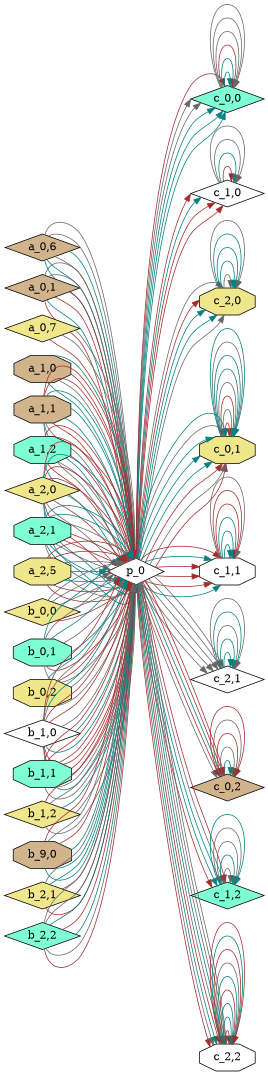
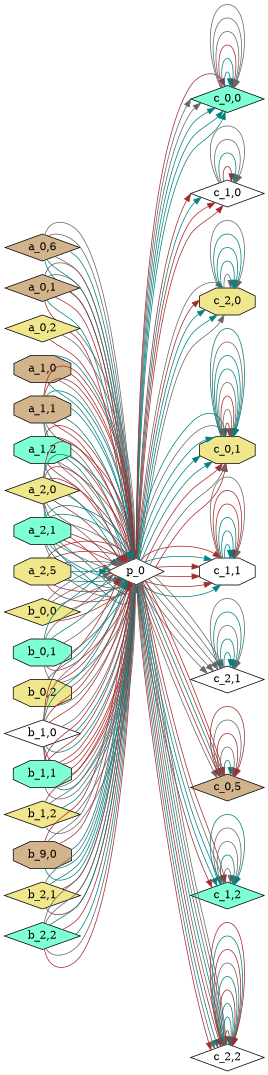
  digraph {
    rankdir=LR
    node [fillcolor=khaki shape=diamond style=filled]
    edge [color=gray40]
    n1 [fillcolor=tan label="a_0,6"]
    p_0 [fillcolor=white]
    "c_0,0" [fillcolor=aquamarine]
    "c_1,0" [fillcolor=white]
    "c_2,0" [shape=octagon]
    "c_0,1" [shape=octagon]
    "c_1,1" [fillcolor=white shape=octagon]
    "c_2,1" [fillcolor=white]
-   "c_0,2" [fillcolor=tan]
+   "c_0,2" [fillcolor=tan label="c_0,5"]
    "c_1,2" [fillcolor=aquamarine]
-   "c_2,2" [fillcolor=white shape=octagon]
+   "c_2,2" [fillcolor=white]
    "a_0,1" [fillcolor=tan]
-   "a_0,2" [label="a_0,7"]
+   "a_0,2"
    "a_1,0" [fillcolor=tan shape=octagon]
    "a_1,1" [fillcolor=tan shape=octagon]
    "a_1,2" [fillcolor=aquamarine shape=octagon]
    "a_2,0"
    "a_2,1" [fillcolor=aquamarine shape=octagon]
    n19 [label="a_2,5" shape=octagon]
    "b_0,0"
    "b_0,1" [fillcolor=aquamarine shape=octagon]
    "b_0,2" [shape=octagon]
    "b_1,0" [fillcolor=white]
    "b_1,1" [fillcolor=aquamarine shape=octagon]
    "b_1,2"
    n26 [fillcolor=tan label="b_9,0" shape=octagon]
    "b_2,1"
    "b_2,2" [fillcolor=aquamarine]
    n1 -> p_0 [color=teal]
    n1 -> p_0 [color=teal]
    n1 -> p_0
    n1 -> p_0 [color=teal]
    n1 -> p_0
    n1 -> p_0
    p_0 -> "c_0,0" [color=teal]
    p_0 -> "c_0,0" [color=teal]
    p_0 -> "c_0,0" [color=teal]
    p_0 -> "c_0,0"
    p_0 -> "c_0,0"
    p_0 -> "c_0,0" [color=brown]
    p_0 -> "c_1,0" [color=brown]
    p_0 -> "c_1,0" [color=brown]
    p_0 -> "c_1,0" [color=teal]
    p_0 -> "c_1,0" [color=brown]
    p_0 -> "c_2,0"
    p_0 -> "c_2,0" [color=teal]
    p_0 -> "c_2,0" [color=teal]
    p_0 -> "c_2,0" [color=brown]
    p_0 -> "c_2,0"
    p_0 -> "c_0,1" [color=brown]
    p_0 -> "c_0,1"
    p_0 -> "c_0,1" [color=brown]
    p_0 -> "c_0,1" [color=teal]
    p_0 -> "c_0,1" [color=teal]
    p_0 -> "c_0,1" [color=teal]
    p_0 -> "c_0,1"
    p_0 -> "c_0,1" [color=teal]
    p_0 -> "c_1,1" [color=teal]
    p_0 -> "c_1,1" [color=brown]
    p_0 -> "c_1,1" [color=brown]
    p_0 -> "c_1,1" [color=brown]
    p_0 -> "c_1,1" [color=teal]
    p_0 -> "c_1,1" [color=brown]
    p_0 -> "c_2,1"
    p_0 -> "c_2,1"
    p_0 -> "c_2,1"
    p_0 -> "c_2,1"
    p_0 -> "c_2,1"
    p_0 -> "c_0,2"
    p_0 -> "c_0,2" [color=brown]
    p_0 -> "c_0,2" [color=teal]
    p_0 -> "c_0,2" [color=brown]
    p_0 -> "c_0,2" [color=brown]
    p_0 -> "c_1,2" [color=brown]
    p_0 -> "c_1,2" [color=teal]
    p_0 -> "c_1,2" [color=teal]
    p_0 -> "c_1,2"
    p_0 -> "c_1,2" [color=brown]
    p_0 -> "c_2,2" [color=brown]
    p_0 -> "c_2,2"
    p_0 -> "c_2,2" [color=teal]
    p_0 -> "c_2,2" [color=brown]
    p_0 -> "c_2,2"
    p_0 -> "c_2,2" [color=teal]
    p_0 -> "c_2,2"
    p_0 -> "c_2,2"
    p_0 -> "c_2,2"
    "c_0,0" -> "c_0,0" [color=teal]
    "c_0,0" -> "c_0,0" [color=teal]
    "c_0,0" -> "c_0,0" [color=brown]
    "c_0,0" -> "c_0,0"
    "c_0,0" -> "c_0,0"
    "c_0,0" -> "c_0,0"
    "c_1,0" -> "c_1,0" [color=brown]
    "c_1,0" -> "c_1,0" [color=teal]
    "c_1,0" -> "c_1,0"
    "c_1,0" -> "c_1,0"
    "c_2,0" -> "c_2,0"
    "c_2,0" -> "c_2,0" [color=teal]
    "c_2,0" -> "c_2,0" [color=teal]
    "c_2,0" -> "c_2,0" [color=teal]
    "c_2,0" -> "c_2,0"
    "c_0,1" -> "c_0,1" [color=brown]
    "c_0,1" -> "c_0,1"
    "c_0,1" -> "c_0,1" [color=brown]
    "c_0,1" -> "c_0,1"
    "c_0,1" -> "c_0,1" [color=teal]
    "c_0,1" -> "c_0,1" [color=teal]
    "c_0,1" -> "c_0,1"
    "c_0,1" -> "c_0,1" [color=teal]
    "c_1,1" -> "c_1,1" [color=teal]
    "c_1,1" -> "c_1,1" [color=teal]
    "c_1,1" -> "c_1,1" [color=teal]
    "c_1,1" -> "c_1,1" [color=brown]
    "c_1,1" -> "c_1,1" [color=brown]
    "c_1,1" -> "c_1,1"
    "c_2,1" -> "c_2,1" [color=teal]
    "c_2,1" -> "c_2,1" [color=teal]
    "c_2,1" -> "c_2,1"
    "c_2,1" -> "c_2,1" [color=teal]
    "c_2,1" -> "c_2,1"
    "c_0,2" -> "c_0,2" [color=teal]
    "c_0,2" -> "c_0,2"
    "c_0,2" -> "c_0,2" [color=brown]
    "c_0,2" -> "c_0,2"
    "c_0,2" -> "c_0,2" [color=brown]
    "c_1,2" -> "c_1,2"
    "c_1,2" -> "c_1,2" [color=teal]
    "c_1,2" -> "c_1,2"
    "c_1,2" -> "c_1,2"
    "c_1,2" -> "c_1,2" [color=teal]
    "c_2,2" -> "c_2,2" [color=brown]
    "c_2,2" -> "c_2,2" [color=teal]
    "c_2,2" -> "c_2,2" [color=teal]
    "c_2,2" -> "c_2,2" [color=brown]
    "c_2,2" -> "c_2,2" [color=teal]
    "c_2,2" -> "c_2,2"
    "c_2,2" -> "c_2,2" [color=brown]
    "c_2,2" -> "c_2,2" [color=teal]
    "c_2,2" -> "c_2,2" [color=brown]
    "a_0,1" -> p_0 [color=brown]
    "a_0,1" -> p_0 [color=teal]
    "a_0,1" -> p_0 [color=brown]
    "a_0,1" -> p_0 [color=brown]
    "a_0,1" -> p_0
    "a_0,1" -> p_0
    "a_0,2" -> p_0 [color=brown]
    "a_0,2" -> p_0
    "a_0,2" -> p_0
    "a_1,0" -> p_0 [color=teal]
    "a_1,0" -> p_0
    "a_1,0" -> p_0 [color=brown]
    "a_1,0" -> p_0 [color=teal]
    "a_1,1" -> p_0
    "a_1,1" -> p_0 [color=teal]
    "a_1,1" -> p_0
    "a_1,1" -> p_0 [color=brown]
    "a_1,1" -> p_0 [color=teal]
    "a_1,1" -> p_0 [color=teal]
    "a_1,1" -> p_0 [color=teal]
    "a_1,1" -> p_0 [color=brown]
    "a_1,1" -> p_0 [color=brown]
    "a_1,2" -> p_0 [color=teal]
    "a_1,2" -> p_0 [color=brown]
    "a_1,2" -> p_0
    "a_1,2" -> p_0 [color=brown]
    "a_1,2" -> p_0 [color=brown]
    "a_1,2" -> p_0 [color=brown]
    "a_2,0" -> p_0 [color=teal]
    "a_2,0" -> p_0 [color=teal]
    "a_2,0" -> p_0 [color=brown]
    "a_2,0" -> p_0
    "a_2,0" -> p_0 [color=brown]
    "a_2,0" -> p_0
    "a_2,0" -> p_0 [color=brown]
    "a_2,0" -> p_0 [color=brown]
    "a_2,0" -> p_0 [color=teal]
    "a_2,0" -> p_0 [color=brown]
    "a_2,1" -> p_0
    "a_2,1" -> p_0 [color=teal]
    "a_2,1" -> p_0 [color=teal]
    "a_2,1" -> p_0
    "a_2,1" -> p_0 [color=brown]
    "a_2,1" -> p_0 [color=brown]
    "a_2,1" -> p_0
    "a_2,1" -> p_0 [color=teal]
    "a_2,1" -> p_0 [color=teal]
    n19 -> p_0 [color=brown]
    n19 -> p_0 [color=brown]
    n19 -> p_0 [color=teal]
    n19 -> p_0 [color=teal]
    n19 -> p_0
    n19 -> p_0 [color=brown]
    n19 -> p_0 [color=brown]
    "b_0,0" -> p_0 [color=brown]
    "b_0,0" -> p_0
    "b_0,0" -> p_0
    "b_0,0" -> p_0
    "b_0,0" -> p_0
    "b_0,1" -> p_0
    "b_0,1" -> p_0 [color=brown]
    "b_0,1" -> p_0 [color=teal]
    "b_0,1" -> p_0
    "b_0,1" -> p_0 [color=teal]
    "b_0,1" -> p_0
    "b_0,1" -> p_0 [color=teal]
    "b_0,2" -> p_0
    "b_0,2" -> p_0
    "b_0,2" -> p_0 [color=brown]
    "b_0,2" -> p_0 [color=teal]
    "b_1,0" -> p_0 [color=teal]
    "b_1,0" -> p_0 [color=brown]
    "b_1,0" -> p_0 [color=brown]
    "b_1,0" -> p_0 [color=teal]
    "b_1,0" -> p_0 [color=teal]
    "b_1,0" -> p_0
    "b_1,0" -> p_0 [color=brown]
    "b_1,0" -> p_0 [color=brown]
    "b_1,0" -> p_0 [color=teal]
    "b_1,0" -> p_0
    "b_1,0" -> p_0 [color=brown]
    "b_1,1" -> p_0
    "b_1,1" -> p_0
    "b_1,1" -> p_0 [color=brown]
    "b_1,1" -> p_0 [color=brown]
    "b_1,1" -> p_0 [color=brown]
    "b_1,1" -> p_0 [color=brown]
    "b_1,2" -> p_0
    "b_1,2" -> p_0
    "b_1,2" -> p_0 [color=teal]
    "b_1,2" -> p_0
    "b_1,2" -> p_0 [color=brown]
    n26 -> p_0 [color=teal]
    n26 -> p_0 [color=teal]
    n26 -> p_0 [color=teal]
    n26 -> p_0 [color=brown]
    n26 -> p_0
    n26 -> p_0 [color=brown]
    "b_2,1" -> p_0 [color=brown]
    "b_2,1" -> p_0
    "b_2,1" -> p_0 [color=brown]
    "b_2,1" -> p_0 [color=teal]
    "b_2,1" -> p_0
    "b_2,2" -> p_0 [color=brown]
    "b_2,2" -> p_0
    "b_2,2" -> p_0 [color=teal]
    "b_2,2" -> p_0 [color=brown]
    "b_2,2" -> p_0 [color=teal]
    "b_2,2" -> p_0
    "b_2,2" -> p_0
  }
